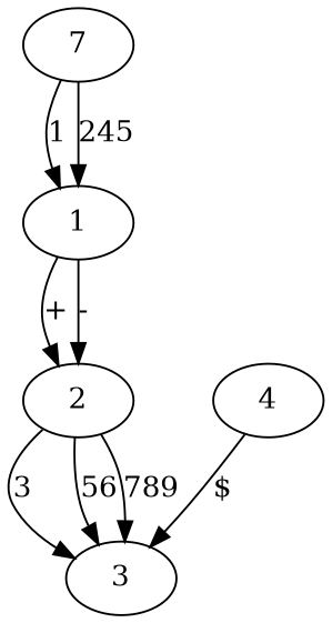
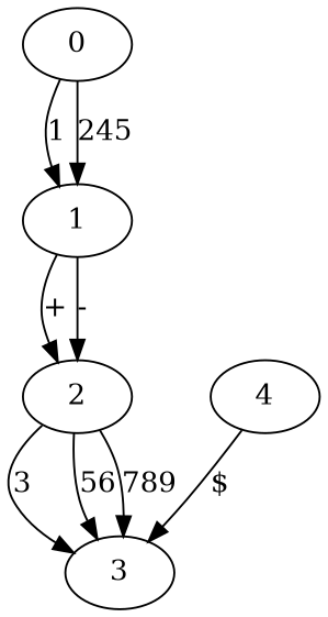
  digraph {
-   0 [label=7]
+   0
    1
    2
    3
    4
    0 -> 1 [label=1]
    0 -> 1 [label=245]
    1 -> 2 [label="+"]
    1 -> 2 [label="-"]
    2 -> 3 [label=3]
    2 -> 3 [label=56]
    2 -> 3 [label=789]
    4 -> 3 [label="$"]
  }
